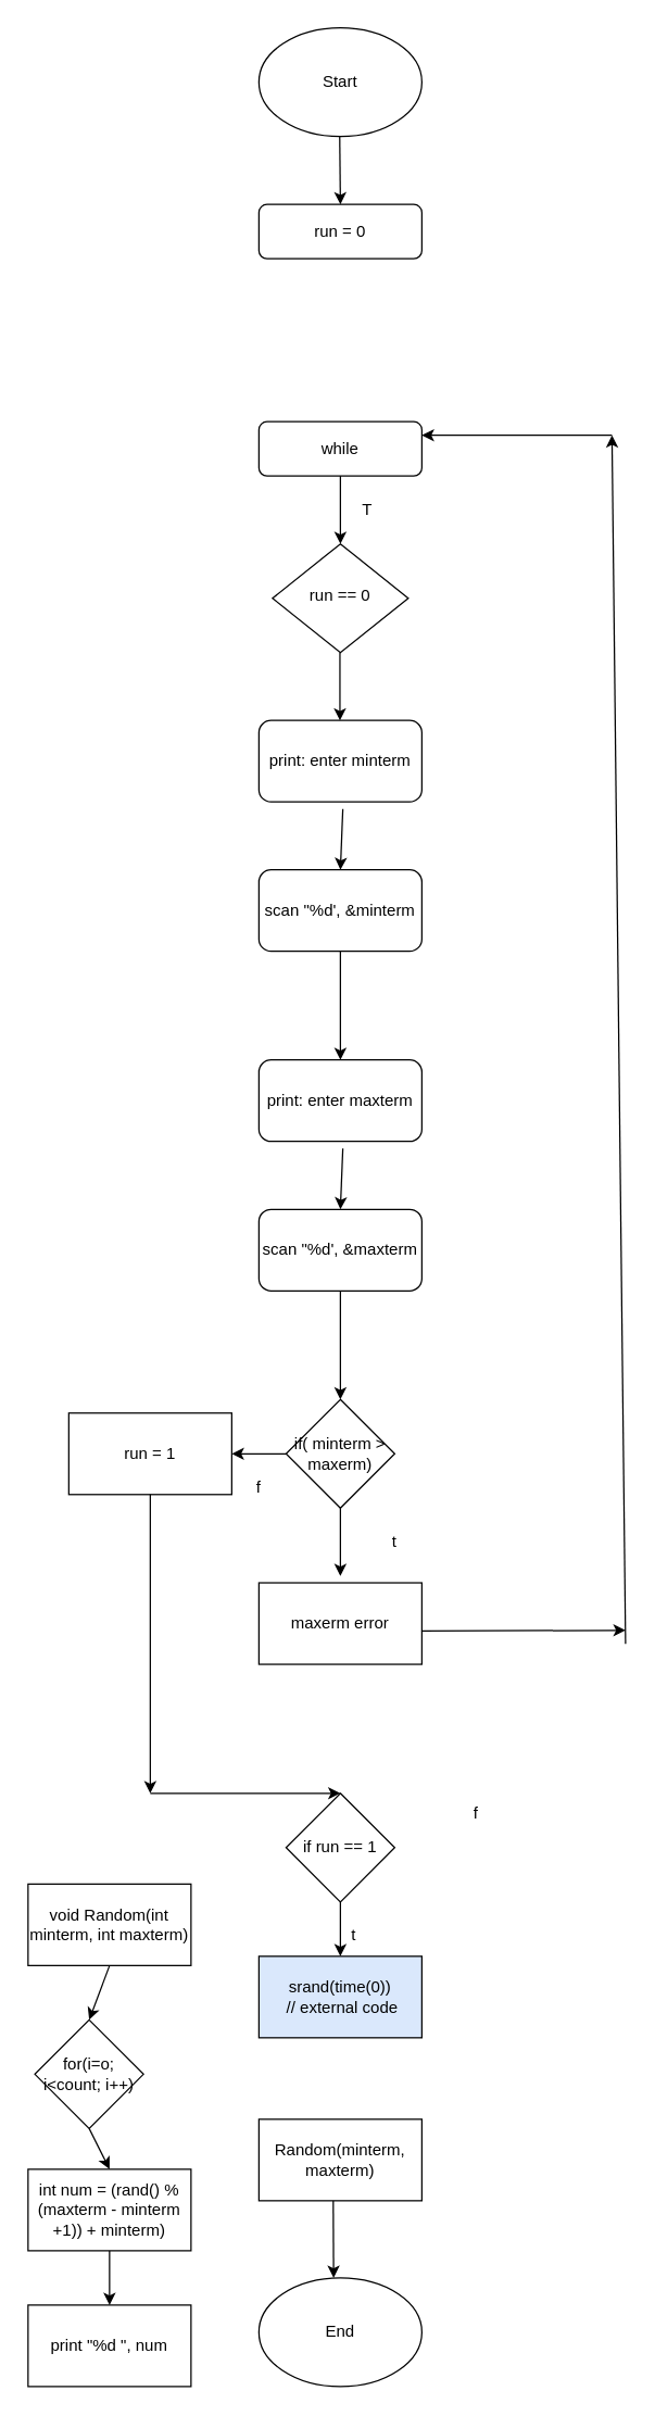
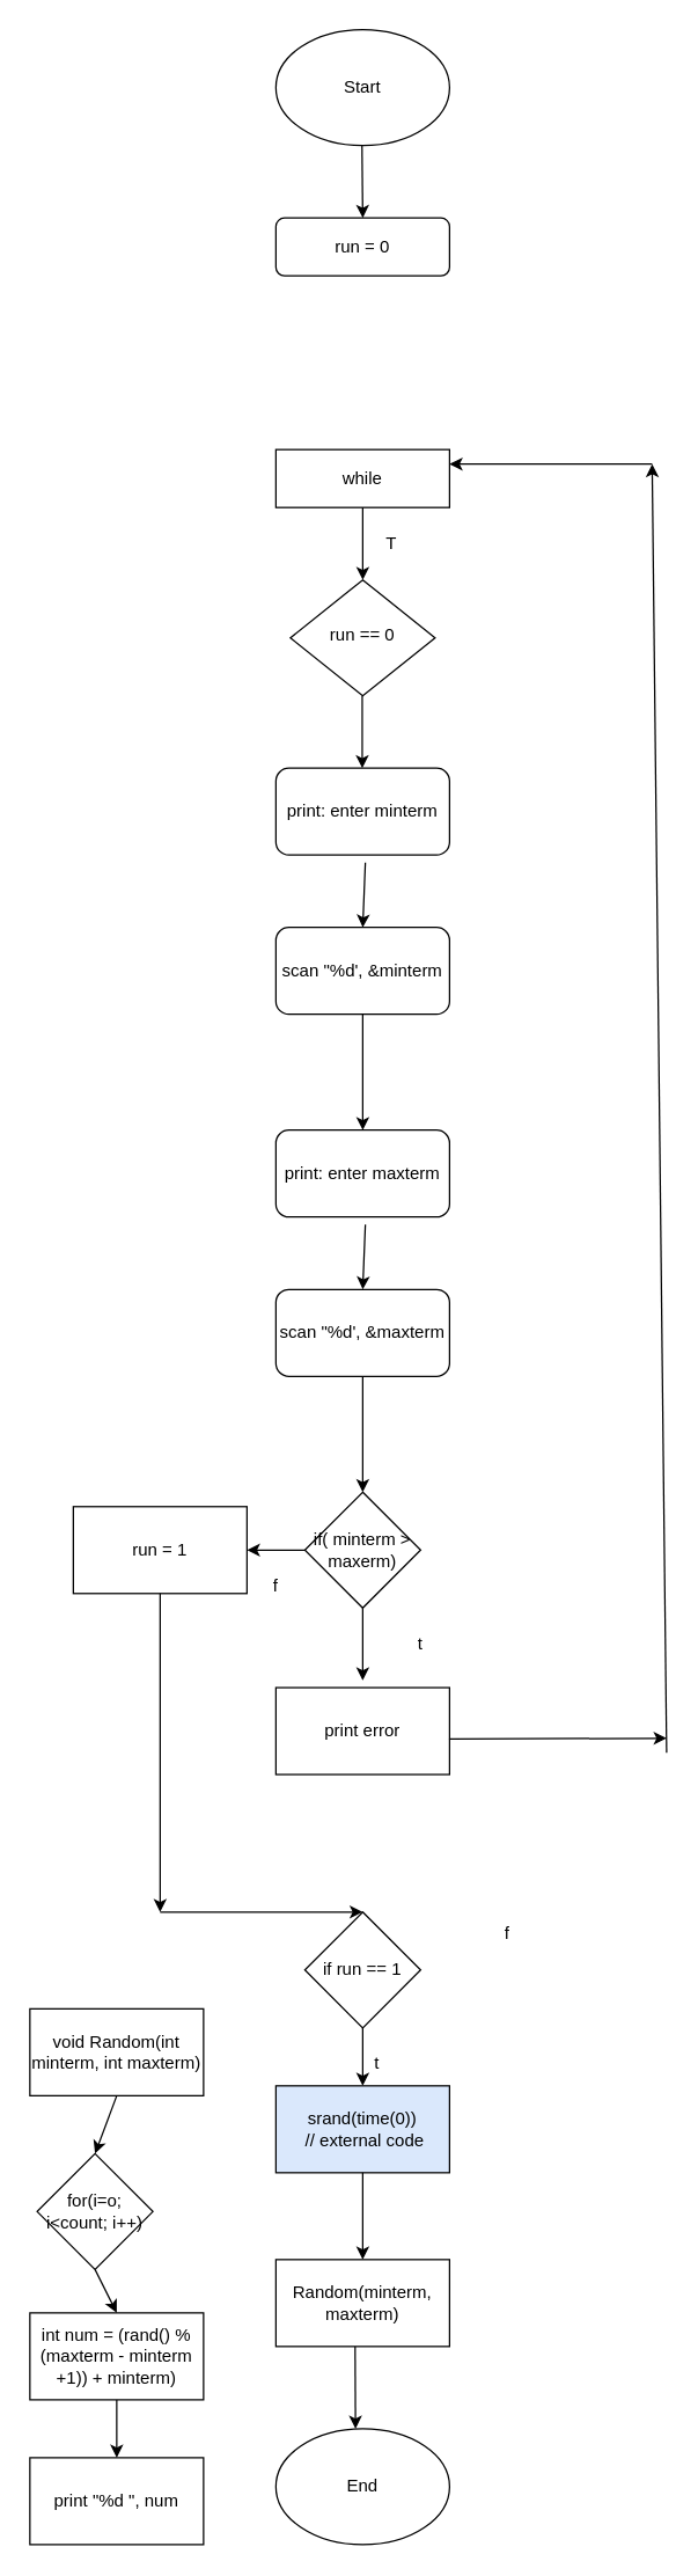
  <mxCell id="0" />
  <mxCell id="1" parent="0" />
- <mxCell id="2" value="while" style="rounded=1;whiteSpace=wrap;html=1;fontSize=12;glass=0;strokeWidth=1;shadow=0;" vertex="1" parent="1"><mxGeometry x="190" y="310" width="120" height="40" as="geometry" /></mxCell>
+ <mxCell id="2" value="while" style="whiteSpace=wrap;html=1;fontSize=12;glass=0;strokeWidth=1;shadow=0;rounded=0;" vertex="1" parent="1"><mxGeometry x="190" y="310" width="120" height="40" as="geometry" /></mxCell>
  <mxCell id="3" value="run == 0" style="rhombus;whiteSpace=wrap;html=1;shadow=0;fontFamily=Helvetica;fontSize=12;align=center;strokeWidth=1;spacing=6;spacingTop=-4;" vertex="1" parent="1"><mxGeometry x="200" y="400" width="100" height="80" as="geometry" /></mxCell>
  <mxCell id="4" value="scan &quot;%d', &amp;amp;minterm" style="rounded=1;whiteSpace=wrap;html=1;" vertex="1" parent="1"><mxGeometry x="190" y="640" width="120" height="60" as="geometry" /></mxCell>
  <mxCell id="5" value="if( minterm &amp;gt; maxerm)" style="rhombus;whiteSpace=wrap;html=1;" vertex="1" parent="1"><mxGeometry x="210" y="1030" width="80" height="80" as="geometry" /></mxCell>
  <mxCell id="6" value="" style="endArrow=classic;html=1;rounded=0;exitX=0.5;exitY=1;exitDx=0;exitDy=0;" edge="1" parent="1" source="4"><mxGeometry width="50" height="50" relative="1" as="geometry"><mxPoint x="140" y="820" as="sourcePoint" /><mxPoint x="250" y="780" as="targetPoint" /></mxGeometry></mxCell>
  <mxCell id="7" value="" style="endArrow=classic;html=1;rounded=0;exitX=0.5;exitY=1;exitDx=0;exitDy=0;" edge="1" parent="1" source="5"><mxGeometry width="50" height="50" relative="1" as="geometry"><mxPoint x="240" y="1180" as="sourcePoint" /><mxPoint x="250" y="1160" as="targetPoint" /></mxGeometry></mxCell>
  <mxCell id="8" value="run = 1" style="rounded=0;whiteSpace=wrap;html=1;" vertex="1" parent="1"><mxGeometry x="50" y="1040" width="120" height="60" as="geometry" /></mxCell>
- <mxCell id="9" value="maxerm error" style="rounded=0;whiteSpace=wrap;html=1;" vertex="1" parent="1"><mxGeometry x="190" y="1165" width="120" height="60" as="geometry" /></mxCell>
+ <mxCell id="9" value="print error" style="rounded=0;whiteSpace=wrap;html=1;" vertex="1" parent="1"><mxGeometry x="190" y="1165" width="120" height="60" as="geometry" /></mxCell>
  <mxCell id="10" value="" style="endArrow=classic;html=1;rounded=0;" edge="1" parent="1"><mxGeometry width="50" height="50" relative="1" as="geometry"><mxPoint x="210" y="1070" as="sourcePoint" /><mxPoint x="170" y="1070" as="targetPoint" /></mxGeometry></mxCell>
  <mxCell id="11" value="" style="endArrow=classic;html=1;rounded=0;exitX=0.997;exitY=0.591;exitDx=0;exitDy=0;exitPerimeter=0;" edge="1" parent="1" source="9"><mxGeometry width="50" height="50" relative="1" as="geometry"><mxPoint x="340" y="1230" as="sourcePoint" /><mxPoint x="460" y="1200" as="targetPoint" /></mxGeometry></mxCell>
  <mxCell id="12" value="" style="endArrow=classic;html=1;rounded=0;" edge="1" parent="1"><mxGeometry width="50" height="50" relative="1" as="geometry"><mxPoint x="460" y="1210" as="sourcePoint" /><mxPoint x="450" y="320" as="targetPoint" /></mxGeometry></mxCell>
  <mxCell id="13" value="" style="endArrow=classic;html=1;rounded=0;entryX=1;entryY=0.25;entryDx=0;entryDy=0;" edge="1" parent="1" target="2"><mxGeometry width="50" height="50" relative="1" as="geometry"><mxPoint x="450" y="320" as="sourcePoint" /><mxPoint x="420" y="320" as="targetPoint" /></mxGeometry></mxCell>
  <mxCell id="14" value="" style="endArrow=classic;html=1;rounded=0;exitX=0.5;exitY=1;exitDx=0;exitDy=0;" edge="1" parent="1" source="8"><mxGeometry width="50" height="50" relative="1" as="geometry"><mxPoint x="80" y="1160" as="sourcePoint" /><mxPoint x="110" y="1320" as="targetPoint" /></mxGeometry></mxCell>
  <mxCell id="15" value="Start" style="ellipse;whiteSpace=wrap;html=1;" vertex="1" parent="1"><mxGeometry x="190" y="20" width="120" height="80" as="geometry" /></mxCell>
  <mxCell id="16" value="if run == 1" style="rhombus;whiteSpace=wrap;html=1;" vertex="1" parent="1"><mxGeometry x="210" y="1320" width="80" height="80" as="geometry" /></mxCell>
  <mxCell id="17" value="" style="endArrow=classic;html=1;rounded=0;" edge="1" parent="1"><mxGeometry width="50" height="50" relative="1" as="geometry"><mxPoint x="110" y="1320" as="sourcePoint" /><mxPoint x="250" y="1320" as="targetPoint" /></mxGeometry></mxCell>
  <mxCell id="18" value="" style="endArrow=classic;html=1;rounded=0;exitX=0.5;exitY=1;exitDx=0;exitDy=0;" edge="1" parent="1" source="16"><mxGeometry width="50" height="50" relative="1" as="geometry"><mxPoint x="250" y="1450" as="sourcePoint" /><mxPoint x="250" y="1440" as="targetPoint" /></mxGeometry></mxCell>
  <mxCell id="19" value="srand(time(0))&lt;br&gt;&amp;nbsp;// external code" style="rounded=0;whiteSpace=wrap;html=1;fillColor=#dae8fc;" vertex="1" parent="1"><mxGeometry x="190" y="1440" width="120" height="60" as="geometry" /></mxCell>
  <mxCell id="20" value="print: enter minterm" style="rounded=1;whiteSpace=wrap;html=1;" vertex="1" parent="1"><mxGeometry x="190" y="530" width="120" height="60" as="geometry" /></mxCell>
  <mxCell id="21" value="" style="endArrow=classic;html=1;rounded=0;exitX=0.515;exitY=1.088;exitDx=0;exitDy=0;exitPerimeter=0;" edge="1" parent="1" source="20"><mxGeometry width="50" height="50" relative="1" as="geometry"><mxPoint x="249.66" y="580" as="sourcePoint" /><mxPoint x="250" y="640" as="targetPoint" /></mxGeometry></mxCell>
  <mxCell id="22" value="" style="endArrow=classic;html=1;rounded=0;exitX=0.5;exitY=1;exitDx=0;exitDy=0;entryX=0.5;entryY=0;entryDx=0;entryDy=0;" edge="1" parent="1" source="2" target="3"><mxGeometry width="50" height="50" relative="1" as="geometry"><mxPoint x="250" y="400" as="sourcePoint" /><mxPoint x="300" y="350" as="targetPoint" /></mxGeometry></mxCell>
  <mxCell id="23" value="" style="endArrow=classic;html=1;rounded=0;exitX=0.5;exitY=1;exitDx=0;exitDy=0;entryX=0.5;entryY=0;entryDx=0;entryDy=0;" edge="1" parent="1"><mxGeometry width="50" height="50" relative="1" as="geometry"><mxPoint x="249.66" y="480" as="sourcePoint" /><mxPoint x="249.66" y="530" as="targetPoint" /></mxGeometry></mxCell>
  <mxCell id="24" value="T" style="text;html=1;strokeColor=none;fillColor=none;align=center;verticalAlign=middle;whiteSpace=wrap;rounded=0;" vertex="1" parent="1"><mxGeometry x="240" y="360" width="60" height="30" as="geometry" /></mxCell>
+ <mxCell id="25" value="" style="endArrow=classic;html=1;rounded=0;exitX=0.5;exitY=1;exitDx=0;exitDy=0;entryX=0.5;entryY=0;entryDx=0;entryDy=0;" edge="1" parent="1" source="19" target="36"><mxGeometry width="50" height="50" relative="1" as="geometry"><mxPoint x="250" y="1720" as="sourcePoint" /><mxPoint x="250" y="1690" as="targetPoint" /></mxGeometry></mxCell>
  <mxCell id="26" value="" style="endArrow=classic;html=1;rounded=0;exitX=0.469;exitY=1.053;exitDx=0;exitDy=0;exitPerimeter=0;" edge="1" parent="1"><mxGeometry width="50" height="50" relative="1" as="geometry"><mxPoint x="244.73" y="1620" as="sourcePoint" /><mxPoint x="245" y="1676.82" as="targetPoint" /></mxGeometry></mxCell>
  <mxCell id="27" value="End" style="ellipse;whiteSpace=wrap;html=1;" vertex="1" parent="1"><mxGeometry x="190" y="1676.82" width="120" height="80" as="geometry" /></mxCell>
  <mxCell id="28" value="run = 0" style="rounded=1;whiteSpace=wrap;html=1;fontSize=12;glass=0;strokeWidth=1;shadow=0;" vertex="1" parent="1"><mxGeometry x="190" y="150" width="120" height="40" as="geometry" /></mxCell>
  <mxCell id="29" value="" style="endArrow=classic;html=1;rounded=0;exitX=0.5;exitY=1;exitDx=0;exitDy=0;" edge="1" parent="1"><mxGeometry width="50" height="50" relative="1" as="geometry"><mxPoint x="249.5" y="100" as="sourcePoint" /><mxPoint x="250" y="150" as="targetPoint" /></mxGeometry></mxCell>
  <mxCell id="30" value="scan &quot;%d', &amp;amp;maxterm" style="rounded=1;whiteSpace=wrap;html=1;" vertex="1" parent="1"><mxGeometry x="190" y="890" width="120" height="60" as="geometry" /></mxCell>
  <mxCell id="31" value="" style="endArrow=classic;html=1;rounded=0;exitX=0.5;exitY=1;exitDx=0;exitDy=0;" edge="1" parent="1" source="30"><mxGeometry width="50" height="50" relative="1" as="geometry"><mxPoint x="140" y="1070" as="sourcePoint" /><mxPoint x="250" y="1030" as="targetPoint" /></mxGeometry></mxCell>
  <mxCell id="32" value="print: enter maxterm" style="rounded=1;whiteSpace=wrap;html=1;" vertex="1" parent="1"><mxGeometry x="190" y="780" width="120" height="60" as="geometry" /></mxCell>
  <mxCell id="33" value="" style="endArrow=classic;html=1;rounded=0;exitX=0.515;exitY=1.088;exitDx=0;exitDy=0;exitPerimeter=0;" edge="1" parent="1" source="32"><mxGeometry width="50" height="50" relative="1" as="geometry"><mxPoint x="249.66" y="830" as="sourcePoint" /><mxPoint x="250" y="890" as="targetPoint" /></mxGeometry></mxCell>
  <mxCell id="34" value="t" style="text;html=1;strokeColor=none;fillColor=none;align=center;verticalAlign=middle;whiteSpace=wrap;rounded=0;" vertex="1" parent="1"><mxGeometry x="260" y="1120" width="60" height="30" as="geometry" /></mxCell>
  <mxCell id="35" value="f" style="text;html=1;strokeColor=none;fillColor=none;align=center;verticalAlign=middle;whiteSpace=wrap;rounded=0;" vertex="1" parent="1"><mxGeometry x="160" y="1080" width="60" height="30" as="geometry" /></mxCell>
  <mxCell id="36" value="Random(minterm, maxterm)" style="rounded=0;whiteSpace=wrap;html=1;" vertex="1" parent="1"><mxGeometry x="190" y="1560" width="120" height="60" as="geometry" /></mxCell>
  <mxCell id="37" value="t" style="text;html=1;strokeColor=none;fillColor=none;align=center;verticalAlign=middle;whiteSpace=wrap;rounded=0;" vertex="1" parent="1"><mxGeometry x="230" y="1410" width="60" height="30" as="geometry" /></mxCell>
  <mxCell id="38" value="f" style="text;html=1;strokeColor=none;fillColor=none;align=center;verticalAlign=middle;whiteSpace=wrap;rounded=0;" vertex="1" parent="1"><mxGeometry x="320" y="1320" width="60" height="30" as="geometry" /></mxCell>
  <mxCell id="39" value="void Random(int minterm, int maxterm)" style="rounded=0;whiteSpace=wrap;html=1;" vertex="1" parent="1"><mxGeometry x="20" y="1386.82" width="120" height="60" as="geometry" /></mxCell>
  <mxCell id="40" value="for(i=o; i&amp;lt;count; i++)" style="rhombus;whiteSpace=wrap;html=1;" vertex="1" parent="1"><mxGeometry x="25" y="1486.82" width="80" height="80" as="geometry" /></mxCell>
  <mxCell id="41" value="" style="endArrow=classic;html=1;rounded=0;exitX=0.5;exitY=1;exitDx=0;exitDy=0;entryX=0.5;entryY=0;entryDx=0;entryDy=0;" edge="1" parent="1" source="39" target="40"><mxGeometry width="50" height="50" relative="1" as="geometry"><mxPoint x="120" y="1536.82" as="sourcePoint" /><mxPoint x="170" y="1486.82" as="targetPoint" /></mxGeometry></mxCell>
  <mxCell id="42" value="int num = (rand() % (maxterm - minterm +1)) + minterm)" style="rounded=0;whiteSpace=wrap;html=1;" vertex="1" parent="1"><mxGeometry x="20" y="1596.82" width="120" height="60" as="geometry" /></mxCell>
  <mxCell id="43" value="print &quot;%d &quot;, num" style="rounded=0;whiteSpace=wrap;html=1;" vertex="1" parent="1"><mxGeometry x="20" y="1696.82" width="120" height="60" as="geometry" /></mxCell>
  <mxCell id="44" value="" style="endArrow=classic;html=1;rounded=0;exitX=0.5;exitY=1;exitDx=0;exitDy=0;entryX=0.5;entryY=0;entryDx=0;entryDy=0;" edge="1" parent="1" source="40" target="42"><mxGeometry width="50" height="50" relative="1" as="geometry"><mxPoint x="-40" y="1566.82" as="sourcePoint" /><mxPoint x="10" y="1516.82" as="targetPoint" /></mxGeometry></mxCell>
  <mxCell id="45" value="" style="endArrow=classic;html=1;rounded=0;exitX=0.5;exitY=1;exitDx=0;exitDy=0;entryX=0.5;entryY=0;entryDx=0;entryDy=0;" edge="1" parent="1" source="42" target="43"><mxGeometry width="50" height="50" relative="1" as="geometry"><mxPoint x="90" y="1726.82" as="sourcePoint" /><mxPoint x="140" y="1676.82" as="targetPoint" /></mxGeometry></mxCell>
